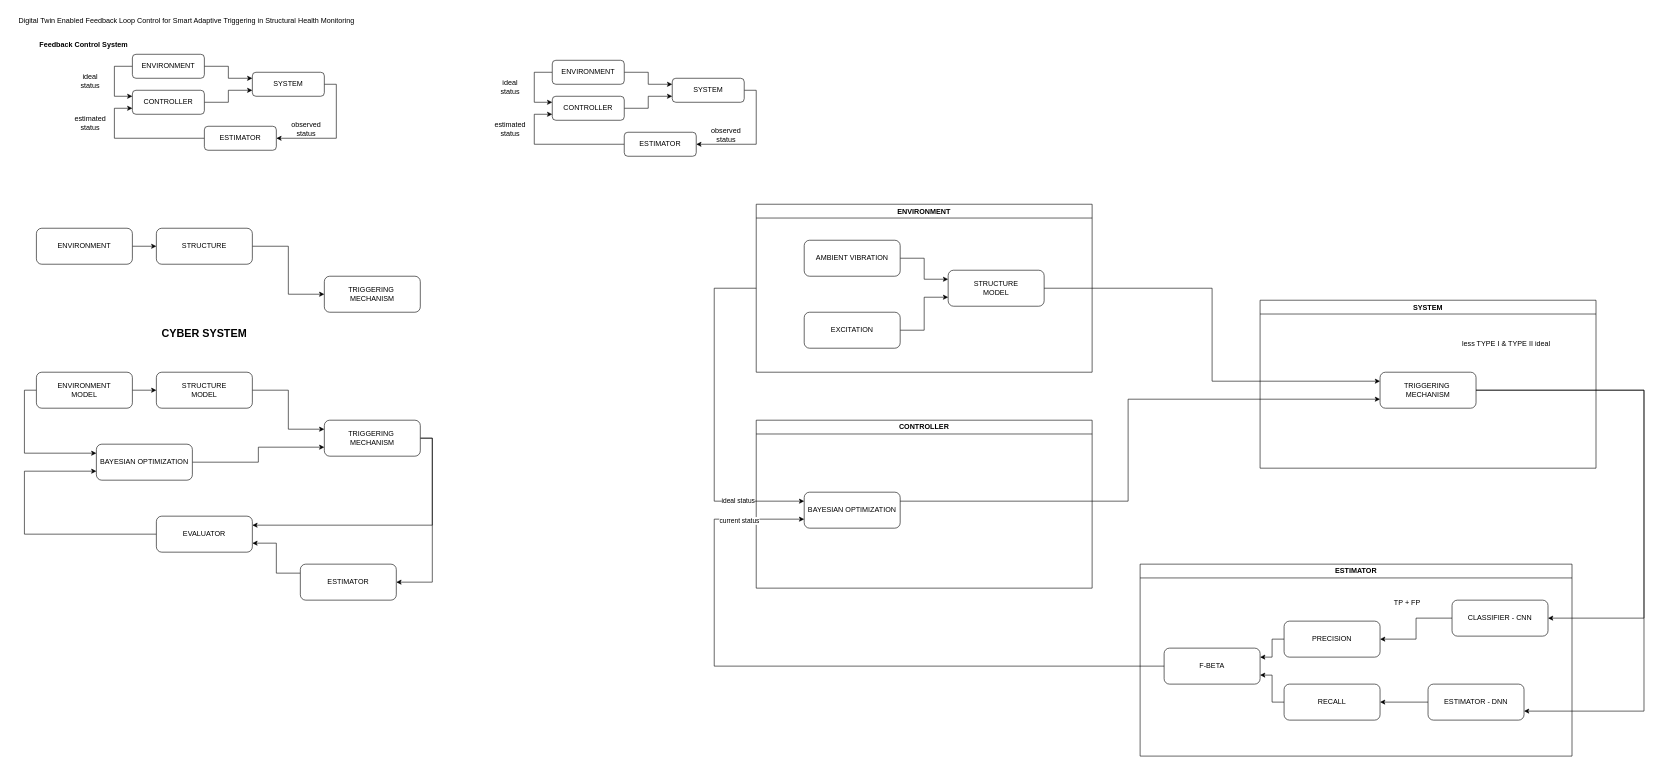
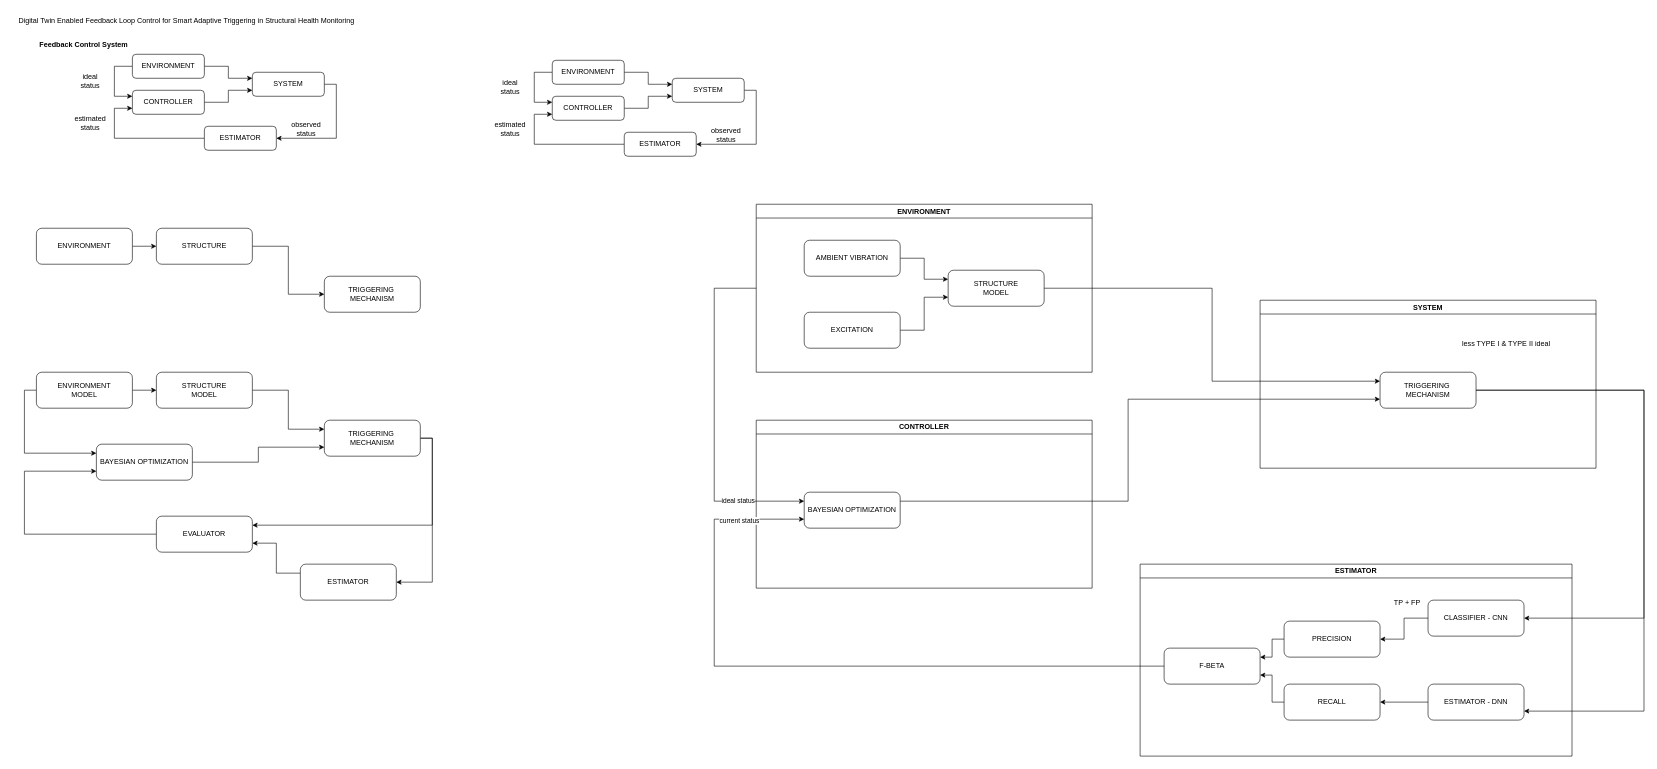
  <mxCell id="0" />
  <mxCell id="1" parent="0" />
- <mxCell id="2" value="CYBER SYSTEM" style="text;html=1;align=center;verticalAlign=middle;whiteSpace=wrap;rounded=0;fontStyle=1;fontSize=18;" vertex="1" parent="1"><mxGeometry x="220" y="540" width="240" height="30" as="geometry" /></mxCell>
  <mxCell id="3" style="edgeStyle=orthogonalEdgeStyle;rounded=0;orthogonalLoop=1;jettySize=auto;html=1;exitX=1;exitY=0.5;exitDx=0;exitDy=0;entryX=0;entryY=0.5;entryDx=0;entryDy=0;" edge="1" parent="1" source="4" target="9"><mxGeometry relative="1" as="geometry" /></mxCell>
  <mxCell id="4" value="ENVIRONMENT" style="rounded=1;whiteSpace=wrap;html=1;" vertex="1" parent="1"><mxGeometry x="60" y="380" width="160" height="60" as="geometry" /></mxCell>
  <mxCell id="5" style="edgeStyle=orthogonalEdgeStyle;rounded=0;orthogonalLoop=1;jettySize=auto;html=1;exitX=1;exitY=0.5;exitDx=0;exitDy=0;entryX=0;entryY=0.5;entryDx=0;entryDy=0;" edge="1" parent="1" source="7" target="11"><mxGeometry relative="1" as="geometry" /></mxCell>
  <mxCell id="6" style="edgeStyle=orthogonalEdgeStyle;rounded=0;orthogonalLoop=1;jettySize=auto;html=1;exitX=0;exitY=0.5;exitDx=0;exitDy=0;entryX=0;entryY=0.25;entryDx=0;entryDy=0;" edge="1" parent="1" source="7" target="33"><mxGeometry relative="1" as="geometry" /></mxCell>
  <mxCell id="7" value="ENVIRONMENT&lt;div&gt;MODEL&lt;/div&gt;" style="rounded=1;whiteSpace=wrap;html=1;" vertex="1" parent="1"><mxGeometry x="60" y="620" width="160" height="60" as="geometry" /></mxCell>
  <mxCell id="8" style="edgeStyle=orthogonalEdgeStyle;rounded=0;orthogonalLoop=1;jettySize=auto;html=1;exitX=1;exitY=0.5;exitDx=0;exitDy=0;entryX=0;entryY=0.5;entryDx=0;entryDy=0;" edge="1" parent="1" source="9" target="26"><mxGeometry relative="1" as="geometry" /></mxCell>
  <mxCell id="9" value="STRUCTURE" style="rounded=1;whiteSpace=wrap;html=1;" vertex="1" parent="1"><mxGeometry x="260" y="380" width="160" height="60" as="geometry" /></mxCell>
  <mxCell id="10" style="edgeStyle=orthogonalEdgeStyle;rounded=0;orthogonalLoop=1;jettySize=auto;html=1;exitX=1;exitY=0.5;exitDx=0;exitDy=0;entryX=0;entryY=0.25;entryDx=0;entryDy=0;" edge="1" parent="1" source="11" target="29"><mxGeometry relative="1" as="geometry" /></mxCell>
  <mxCell id="11" value="STRUCTURE&lt;div&gt;MODEL&lt;/div&gt;" style="rounded=1;whiteSpace=wrap;html=1;" vertex="1" parent="1"><mxGeometry x="260" y="620" width="160" height="60" as="geometry" /></mxCell>
  <mxCell id="12" style="edgeStyle=orthogonalEdgeStyle;rounded=0;orthogonalLoop=1;jettySize=auto;html=1;exitX=1;exitY=0.5;exitDx=0;exitDy=0;entryX=0;entryY=0.25;entryDx=0;entryDy=0;" edge="1" parent="1" source="14" target="16"><mxGeometry relative="1" as="geometry" /></mxCell>
  <mxCell id="13" style="edgeStyle=orthogonalEdgeStyle;rounded=0;orthogonalLoop=1;jettySize=auto;html=1;exitX=0;exitY=0.5;exitDx=0;exitDy=0;entryX=0;entryY=0.25;entryDx=0;entryDy=0;" edge="1" parent="1" source="14" target="20"><mxGeometry relative="1" as="geometry"><Array as="points"><mxPoint x="190" y="110" /><mxPoint x="190" y="160" /></Array></mxGeometry></mxCell>
  <mxCell id="14" value="ENVIRONMENT" style="rounded=1;whiteSpace=wrap;html=1;" vertex="1" parent="1"><mxGeometry x="220" y="90" width="120" height="40" as="geometry" /></mxCell>
  <mxCell id="15" style="edgeStyle=orthogonalEdgeStyle;rounded=0;orthogonalLoop=1;jettySize=auto;html=1;exitX=1;exitY=0.5;exitDx=0;exitDy=0;entryX=1;entryY=0.5;entryDx=0;entryDy=0;" edge="1" parent="1" source="16" target="18"><mxGeometry relative="1" as="geometry" /></mxCell>
  <mxCell id="16" value="SYSTEM" style="rounded=1;whiteSpace=wrap;html=1;" vertex="1" parent="1"><mxGeometry x="420" y="120" width="120" height="40" as="geometry" /></mxCell>
  <mxCell id="17" style="edgeStyle=orthogonalEdgeStyle;rounded=0;orthogonalLoop=1;jettySize=auto;html=1;exitX=0;exitY=0.5;exitDx=0;exitDy=0;entryX=0;entryY=0.75;entryDx=0;entryDy=0;" edge="1" parent="1" source="18" target="20"><mxGeometry relative="1" as="geometry"><Array as="points"><mxPoint x="190" y="230" /><mxPoint x="190" y="180" /></Array></mxGeometry></mxCell>
  <mxCell id="18" value="ESTIMATOR" style="rounded=1;whiteSpace=wrap;html=1;" vertex="1" parent="1"><mxGeometry x="340" y="210" width="120" height="40" as="geometry" /></mxCell>
  <mxCell id="19" style="edgeStyle=orthogonalEdgeStyle;rounded=0;orthogonalLoop=1;jettySize=auto;html=1;exitX=1;exitY=0.5;exitDx=0;exitDy=0;entryX=0;entryY=0.75;entryDx=0;entryDy=0;" edge="1" parent="1" source="20" target="16"><mxGeometry relative="1" as="geometry"><mxPoint x="420" y="150" as="targetPoint" /></mxGeometry></mxCell>
  <mxCell id="20" value="CONTROLLER" style="rounded=1;whiteSpace=wrap;html=1;" vertex="1" parent="1"><mxGeometry x="220" y="150" width="120" height="40" as="geometry" /></mxCell>
  <mxCell id="21" value="observed status" style="text;html=1;align=center;verticalAlign=middle;whiteSpace=wrap;rounded=0;" vertex="1" parent="1"><mxGeometry x="480" y="200" width="60" height="30" as="geometry" /></mxCell>
  <mxCell id="22" value="estimated&lt;div&gt;status&lt;/div&gt;" style="text;html=1;align=center;verticalAlign=middle;whiteSpace=wrap;rounded=0;rotation=0;" vertex="1" parent="1"><mxGeometry x="120" y="190" width="60" height="30" as="geometry" /></mxCell>
  <mxCell id="23" value="ideal status" style="text;html=1;align=center;verticalAlign=middle;whiteSpace=wrap;rounded=0;rotation=0;" vertex="1" parent="1"><mxGeometry x="120" y="120" width="60" height="30" as="geometry" /></mxCell>
  <mxCell id="24" value="Feedback Control System" style="text;html=1;align=center;verticalAlign=middle;whiteSpace=wrap;rounded=0;rotation=0;fontStyle=1" vertex="1" parent="1"><mxGeometry x="59" y="60" width="160" height="30" as="geometry" /></mxCell>
  <mxCell id="25" value="Digital Twin Enabled Feedback Loop Control for Smart Adaptive Triggering in Structural Health Monitoring" style="text;html=1;align=center;verticalAlign=middle;resizable=0;points=[];autosize=1;strokeColor=none;fillColor=none;" vertex="1" parent="1"><mxGeometry width="580" height="30" as="geometry" x="20" y="20" /></mxCell>
  <mxCell id="26" value="TRIGGERING&amp;nbsp;&lt;div&gt;MECHANISM&lt;/div&gt;" style="rounded=1;whiteSpace=wrap;html=1;" vertex="1" parent="1"><mxGeometry x="540" y="460" width="160" height="60" as="geometry" /></mxCell>
  <mxCell id="27" style="edgeStyle=orthogonalEdgeStyle;rounded=0;orthogonalLoop=1;jettySize=auto;html=1;exitX=1;exitY=0.5;exitDx=0;exitDy=0;entryX=1;entryY=0.25;entryDx=0;entryDy=0;" edge="1" parent="1" source="29" target="31"><mxGeometry relative="1" as="geometry" /></mxCell>
  <mxCell id="28" style="edgeStyle=orthogonalEdgeStyle;rounded=0;orthogonalLoop=1;jettySize=auto;html=1;exitX=1;exitY=0.5;exitDx=0;exitDy=0;entryX=1;entryY=0.5;entryDx=0;entryDy=0;" edge="1" parent="1" source="29" target="35"><mxGeometry relative="1" as="geometry" /></mxCell>
  <mxCell id="29" value="TRIGGERING&amp;nbsp;&lt;div&gt;MECHANISM&lt;/div&gt;" style="rounded=1;whiteSpace=wrap;html=1;" vertex="1" parent="1"><mxGeometry x="540" y="700" width="160" height="60" as="geometry" /></mxCell>
  <mxCell id="30" style="edgeStyle=orthogonalEdgeStyle;rounded=0;orthogonalLoop=1;jettySize=auto;html=1;exitX=0;exitY=0.5;exitDx=0;exitDy=0;entryX=0;entryY=0.75;entryDx=0;entryDy=0;" edge="1" parent="1" source="31" target="33"><mxGeometry relative="1" as="geometry"><Array as="points"><mxPoint x="40" y="890" /><mxPoint x="40" y="785" /></Array></mxGeometry></mxCell>
  <mxCell id="31" value="EVALUATOR" style="rounded=1;whiteSpace=wrap;html=1;" vertex="1" parent="1"><mxGeometry x="260" y="860" width="160" height="60" as="geometry" /></mxCell>
  <mxCell id="32" style="edgeStyle=orthogonalEdgeStyle;rounded=0;orthogonalLoop=1;jettySize=auto;html=1;exitX=1;exitY=0.5;exitDx=0;exitDy=0;entryX=0;entryY=0.75;entryDx=0;entryDy=0;" edge="1" parent="1" source="33" target="29"><mxGeometry relative="1" as="geometry" /></mxCell>
  <mxCell id="33" value="BAYESIAN OPTIMIZATION" style="rounded=1;whiteSpace=wrap;html=1;" vertex="1" parent="1"><mxGeometry x="160" y="740" width="160" height="60" as="geometry" /></mxCell>
  <mxCell id="34" style="edgeStyle=orthogonalEdgeStyle;rounded=0;orthogonalLoop=1;jettySize=auto;html=1;exitX=0;exitY=0.25;exitDx=0;exitDy=0;entryX=1;entryY=0.75;entryDx=0;entryDy=0;" edge="1" parent="1" source="35" target="31"><mxGeometry relative="1" as="geometry" /></mxCell>
  <mxCell id="35" value="ESTIMATOR" style="rounded=1;whiteSpace=wrap;html=1;" vertex="1" parent="1"><mxGeometry x="500" y="940" width="160" height="60" as="geometry" /></mxCell>
  <mxCell id="36" style="edgeStyle=orthogonalEdgeStyle;rounded=0;orthogonalLoop=1;jettySize=auto;html=1;exitX=1;exitY=0.5;exitDx=0;exitDy=0;entryX=0;entryY=0.25;entryDx=0;entryDy=0;" edge="1" parent="1" source="38" target="40"><mxGeometry relative="1" as="geometry" /></mxCell>
  <mxCell id="37" style="edgeStyle=orthogonalEdgeStyle;rounded=0;orthogonalLoop=1;jettySize=auto;html=1;exitX=0;exitY=0.5;exitDx=0;exitDy=0;entryX=0;entryY=0.25;entryDx=0;entryDy=0;" edge="1" parent="1" source="38" target="44"><mxGeometry relative="1" as="geometry"><Array as="points"><mxPoint x="890" y="120" /><mxPoint x="890" y="170" /></Array></mxGeometry></mxCell>
  <mxCell id="38" value="ENVIRONMENT" style="rounded=1;whiteSpace=wrap;html=1;" vertex="1" parent="1"><mxGeometry x="920" y="100" width="120" height="40" as="geometry" /></mxCell>
  <mxCell id="39" style="edgeStyle=orthogonalEdgeStyle;rounded=0;orthogonalLoop=1;jettySize=auto;html=1;exitX=1;exitY=0.5;exitDx=0;exitDy=0;entryX=1;entryY=0.5;entryDx=0;entryDy=0;" edge="1" parent="1" source="40" target="42"><mxGeometry relative="1" as="geometry" /></mxCell>
  <mxCell id="40" value="SYSTEM" style="rounded=1;whiteSpace=wrap;html=1;" vertex="1" parent="1"><mxGeometry x="1120" y="130" width="120" height="40" as="geometry" /></mxCell>
  <mxCell id="41" style="edgeStyle=orthogonalEdgeStyle;rounded=0;orthogonalLoop=1;jettySize=auto;html=1;exitX=0;exitY=0.5;exitDx=0;exitDy=0;entryX=0;entryY=0.75;entryDx=0;entryDy=0;" edge="1" parent="1" source="42" target="44"><mxGeometry relative="1" as="geometry"><Array as="points"><mxPoint x="890" y="240" /><mxPoint x="890" y="190" /></Array></mxGeometry></mxCell>
  <mxCell id="42" value="ESTIMATOR" style="rounded=1;whiteSpace=wrap;html=1;" vertex="1" parent="1"><mxGeometry x="1040" y="220" width="120" height="40" as="geometry" /></mxCell>
  <mxCell id="43" style="edgeStyle=orthogonalEdgeStyle;rounded=0;orthogonalLoop=1;jettySize=auto;html=1;exitX=1;exitY=0.5;exitDx=0;exitDy=0;entryX=0;entryY=0.75;entryDx=0;entryDy=0;" edge="1" parent="1" source="44" target="40"><mxGeometry relative="1" as="geometry"><mxPoint x="1120" y="160" as="targetPoint" /></mxGeometry></mxCell>
  <mxCell id="44" value="CONTROLLER" style="rounded=1;whiteSpace=wrap;html=1;" vertex="1" parent="1"><mxGeometry x="920" y="160" width="120" height="40" as="geometry" /></mxCell>
  <mxCell id="45" value="observed status" style="text;html=1;align=center;verticalAlign=middle;whiteSpace=wrap;rounded=0;" vertex="1" parent="1"><mxGeometry x="1180" y="210" width="60" height="30" as="geometry" /></mxCell>
  <mxCell id="46" value="estimated&lt;div&gt;status&lt;/div&gt;" style="text;html=1;align=center;verticalAlign=middle;whiteSpace=wrap;rounded=0;rotation=0;" vertex="1" parent="1"><mxGeometry x="820" y="200" width="60" height="30" as="geometry" /></mxCell>
  <mxCell id="47" value="ideal status" style="text;html=1;align=center;verticalAlign=middle;whiteSpace=wrap;rounded=0;rotation=0;" vertex="1" parent="1"><mxGeometry x="820" y="130" width="60" height="30" as="geometry" /></mxCell>
  <mxCell id="48" style="edgeStyle=orthogonalEdgeStyle;rounded=0;orthogonalLoop=1;jettySize=auto;html=1;exitX=0;exitY=0.5;exitDx=0;exitDy=0;entryX=0;entryY=0.25;entryDx=0;entryDy=0;" edge="1" parent="1" source="50" target="70"><mxGeometry relative="1" as="geometry"><Array as="points"><mxPoint x="1190" y="480" /><mxPoint x="1190" y="835" /></Array></mxGeometry></mxCell>
  <mxCell id="49" value="ideal status" style="edgeLabel;html=1;align=center;verticalAlign=middle;resizable=0;points=[];" vertex="1" connectable="0" parent="48"><mxGeometry x="0.612" y="1" relative="1" as="geometry"><mxPoint x="1" as="offset" /></mxGeometry></mxCell>
  <mxCell id="50" value="ENVIRONMENT" style="swimlane;whiteSpace=wrap;html=1;" vertex="1" parent="1"><mxGeometry x="1260" y="340" width="560" height="280" as="geometry" /></mxCell>
  <mxCell id="51" style="edgeStyle=orthogonalEdgeStyle;rounded=0;orthogonalLoop=1;jettySize=auto;html=1;exitX=1;exitY=0.5;exitDx=0;exitDy=0;entryX=0;entryY=0.75;entryDx=0;entryDy=0;" edge="1" parent="50" source="52" target="53"><mxGeometry relative="1" as="geometry" /></mxCell>
  <mxCell id="52" value="EXCITATION" style="rounded=1;whiteSpace=wrap;html=1;" vertex="1" parent="50"><mxGeometry x="80" y="180" width="160" height="60" as="geometry" /></mxCell>
  <mxCell id="53" value="STRUCTURE&lt;div&gt;MODEL&lt;/div&gt;" style="rounded=1;whiteSpace=wrap;html=1;" vertex="1" parent="50"><mxGeometry x="320" y="110" width="160" height="60" as="geometry" /></mxCell>
  <mxCell id="54" style="edgeStyle=orthogonalEdgeStyle;rounded=0;orthogonalLoop=1;jettySize=auto;html=1;exitX=1;exitY=0.5;exitDx=0;exitDy=0;entryX=0;entryY=0.25;entryDx=0;entryDy=0;" edge="1" parent="50" source="55" target="53"><mxGeometry relative="1" as="geometry" /></mxCell>
  <mxCell id="55" value="AMBIENT VIBRATION" style="rounded=1;whiteSpace=wrap;html=1;" vertex="1" parent="50"><mxGeometry x="80" y="60" width="160" height="60" as="geometry" /></mxCell>
  <mxCell id="56" value="SYSTEM" style="swimlane;whiteSpace=wrap;html=1;" vertex="1" parent="1"><mxGeometry x="2100" y="500" width="560" height="280" as="geometry" /></mxCell>
  <mxCell id="57" value="TRIGGERING&amp;nbsp;&lt;div&gt;MECHANISM&lt;/div&gt;" style="rounded=1;whiteSpace=wrap;html=1;" vertex="1" parent="56"><mxGeometry x="200" y="120" width="160" height="60" as="geometry" /></mxCell>
  <mxCell id="58" value="ESTIMATOR" style="swimlane;whiteSpace=wrap;html=1;" vertex="1" parent="1"><mxGeometry x="1900" y="940" width="720" height="320" as="geometry" /></mxCell>
  <mxCell id="59" value="F-BETA" style="rounded=1;whiteSpace=wrap;html=1;" vertex="1" parent="58"><mxGeometry x="40" y="140" width="160" height="60" as="geometry" /></mxCell>
  <mxCell id="60" style="edgeStyle=orthogonalEdgeStyle;rounded=0;orthogonalLoop=1;jettySize=auto;html=1;exitX=0;exitY=0.5;exitDx=0;exitDy=0;entryX=1;entryY=0.25;entryDx=0;entryDy=0;" edge="1" parent="58" source="61" target="59"><mxGeometry relative="1" as="geometry" /></mxCell>
  <mxCell id="61" value="PRECISION" style="rounded=1;whiteSpace=wrap;html=1;" vertex="1" parent="58"><mxGeometry x="240" y="95" width="160" height="60" as="geometry" /></mxCell>
  <mxCell id="62" style="edgeStyle=orthogonalEdgeStyle;rounded=0;orthogonalLoop=1;jettySize=auto;html=1;exitX=0;exitY=0.5;exitDx=0;exitDy=0;entryX=1;entryY=0.75;entryDx=0;entryDy=0;" edge="1" parent="58" source="63" target="59"><mxGeometry relative="1" as="geometry" /></mxCell>
  <mxCell id="63" value="RECALL" style="rounded=1;whiteSpace=wrap;html=1;" vertex="1" parent="58"><mxGeometry x="240" y="200" width="160" height="60" as="geometry" /></mxCell>
  <mxCell id="64" style="edgeStyle=orthogonalEdgeStyle;rounded=0;orthogonalLoop=1;jettySize=auto;html=1;exitX=0;exitY=0.5;exitDx=0;exitDy=0;entryX=1;entryY=0.5;entryDx=0;entryDy=0;" edge="1" parent="58" source="65" target="61"><mxGeometry relative="1" as="geometry" /></mxCell>
- <mxCell id="65" value="CLASSIFIER - CNN" style="rounded=1;whiteSpace=wrap;html=1;" vertex="1" parent="58"><mxGeometry x="520" y="60" width="160" height="60" as="geometry" /></mxCell>
+ <mxCell id="65" value="CLASSIFIER - CNN" style="rounded=1;whiteSpace=wrap;html=1;" vertex="1" parent="58"><mxGeometry x="480" y="60" width="160" height="60" as="geometry" /></mxCell>
  <mxCell id="66" style="edgeStyle=orthogonalEdgeStyle;rounded=0;orthogonalLoop=1;jettySize=auto;html=1;exitX=0;exitY=0.5;exitDx=0;exitDy=0;entryX=1;entryY=0.5;entryDx=0;entryDy=0;" edge="1" parent="58" source="67" target="63"><mxGeometry relative="1" as="geometry" /></mxCell>
  <mxCell id="67" value="ESTIMATOR - DNN" style="rounded=1;whiteSpace=wrap;html=1;" vertex="1" parent="58"><mxGeometry x="480" y="200" width="160" height="60" as="geometry" /></mxCell>
  <mxCell id="68" value="TP + FP" style="text;html=1;align=center;verticalAlign=middle;resizable=0;points=[];autosize=1;strokeColor=none;fillColor=none;" vertex="1" parent="58"><mxGeometry x="410" y="50" width="70" height="30" as="geometry" /></mxCell>
  <mxCell id="69" value="CONTROLLER" style="swimlane;whiteSpace=wrap;html=1;" vertex="1" parent="1"><mxGeometry x="1260" y="700" width="560" height="280" as="geometry" /></mxCell>
  <mxCell id="70" value="BAYESIAN OPTIMIZATION" style="rounded=1;whiteSpace=wrap;html=1;" vertex="1" parent="69"><mxGeometry x="80" y="120" width="160" height="60" as="geometry" /></mxCell>
  <mxCell id="71" style="edgeStyle=orthogonalEdgeStyle;rounded=0;orthogonalLoop=1;jettySize=auto;html=1;exitX=0;exitY=0.5;exitDx=0;exitDy=0;entryX=0;entryY=0.75;entryDx=0;entryDy=0;" edge="1" parent="1" source="59" target="70"><mxGeometry relative="1" as="geometry"><Array as="points"><mxPoint x="1190" y="1110" /><mxPoint x="1190" y="865" /></Array></mxGeometry></mxCell>
  <mxCell id="72" value="current status" style="edgeLabel;html=1;align=center;verticalAlign=middle;resizable=0;points=[];" vertex="1" connectable="0" parent="71"><mxGeometry x="0.785" y="-2" relative="1" as="geometry"><mxPoint x="14" as="offset" /></mxGeometry></mxCell>
  <mxCell id="73" style="edgeStyle=orthogonalEdgeStyle;rounded=0;orthogonalLoop=1;jettySize=auto;html=1;exitX=1;exitY=0.25;exitDx=0;exitDy=0;entryX=0;entryY=0.75;entryDx=0;entryDy=0;" edge="1" parent="1" source="70" target="57"><mxGeometry relative="1" as="geometry"><Array as="points"><mxPoint x="1880" y="835" /><mxPoint x="1880" y="665" /></Array></mxGeometry></mxCell>
  <mxCell id="74" style="edgeStyle=orthogonalEdgeStyle;rounded=0;orthogonalLoop=1;jettySize=auto;html=1;exitX=1;exitY=0.5;exitDx=0;exitDy=0;entryX=0;entryY=0.25;entryDx=0;entryDy=0;" edge="1" parent="1" source="53" target="57"><mxGeometry relative="1" as="geometry" /></mxCell>
  <mxCell id="75" style="edgeStyle=orthogonalEdgeStyle;rounded=0;orthogonalLoop=1;jettySize=auto;html=1;exitX=1;exitY=0.5;exitDx=0;exitDy=0;entryX=1;entryY=0.5;entryDx=0;entryDy=0;" edge="1" parent="1" source="57" target="65"><mxGeometry relative="1" as="geometry"><Array as="points"><mxPoint x="2740" y="650" /><mxPoint x="2740" y="1030" /></Array></mxGeometry></mxCell>
  <mxCell id="76" style="edgeStyle=orthogonalEdgeStyle;rounded=0;orthogonalLoop=1;jettySize=auto;html=1;exitX=1;exitY=0.5;exitDx=0;exitDy=0;entryX=1;entryY=0.75;entryDx=0;entryDy=0;" edge="1" parent="1" source="57" target="67"><mxGeometry relative="1" as="geometry"><Array as="points"><mxPoint x="2740" y="650" /><mxPoint x="2740" y="1185" /></Array></mxGeometry></mxCell>
  <mxCell id="77" value="less TYPE I &amp;amp; TYPE II ideal" style="text;html=1;align=center;verticalAlign=middle;resizable=0;points=[];autosize=1;strokeColor=none;fillColor=none;" vertex="1" parent="1"><mxGeometry x="2425" y="558" width="170" height="30" as="geometry" /></mxCell>
